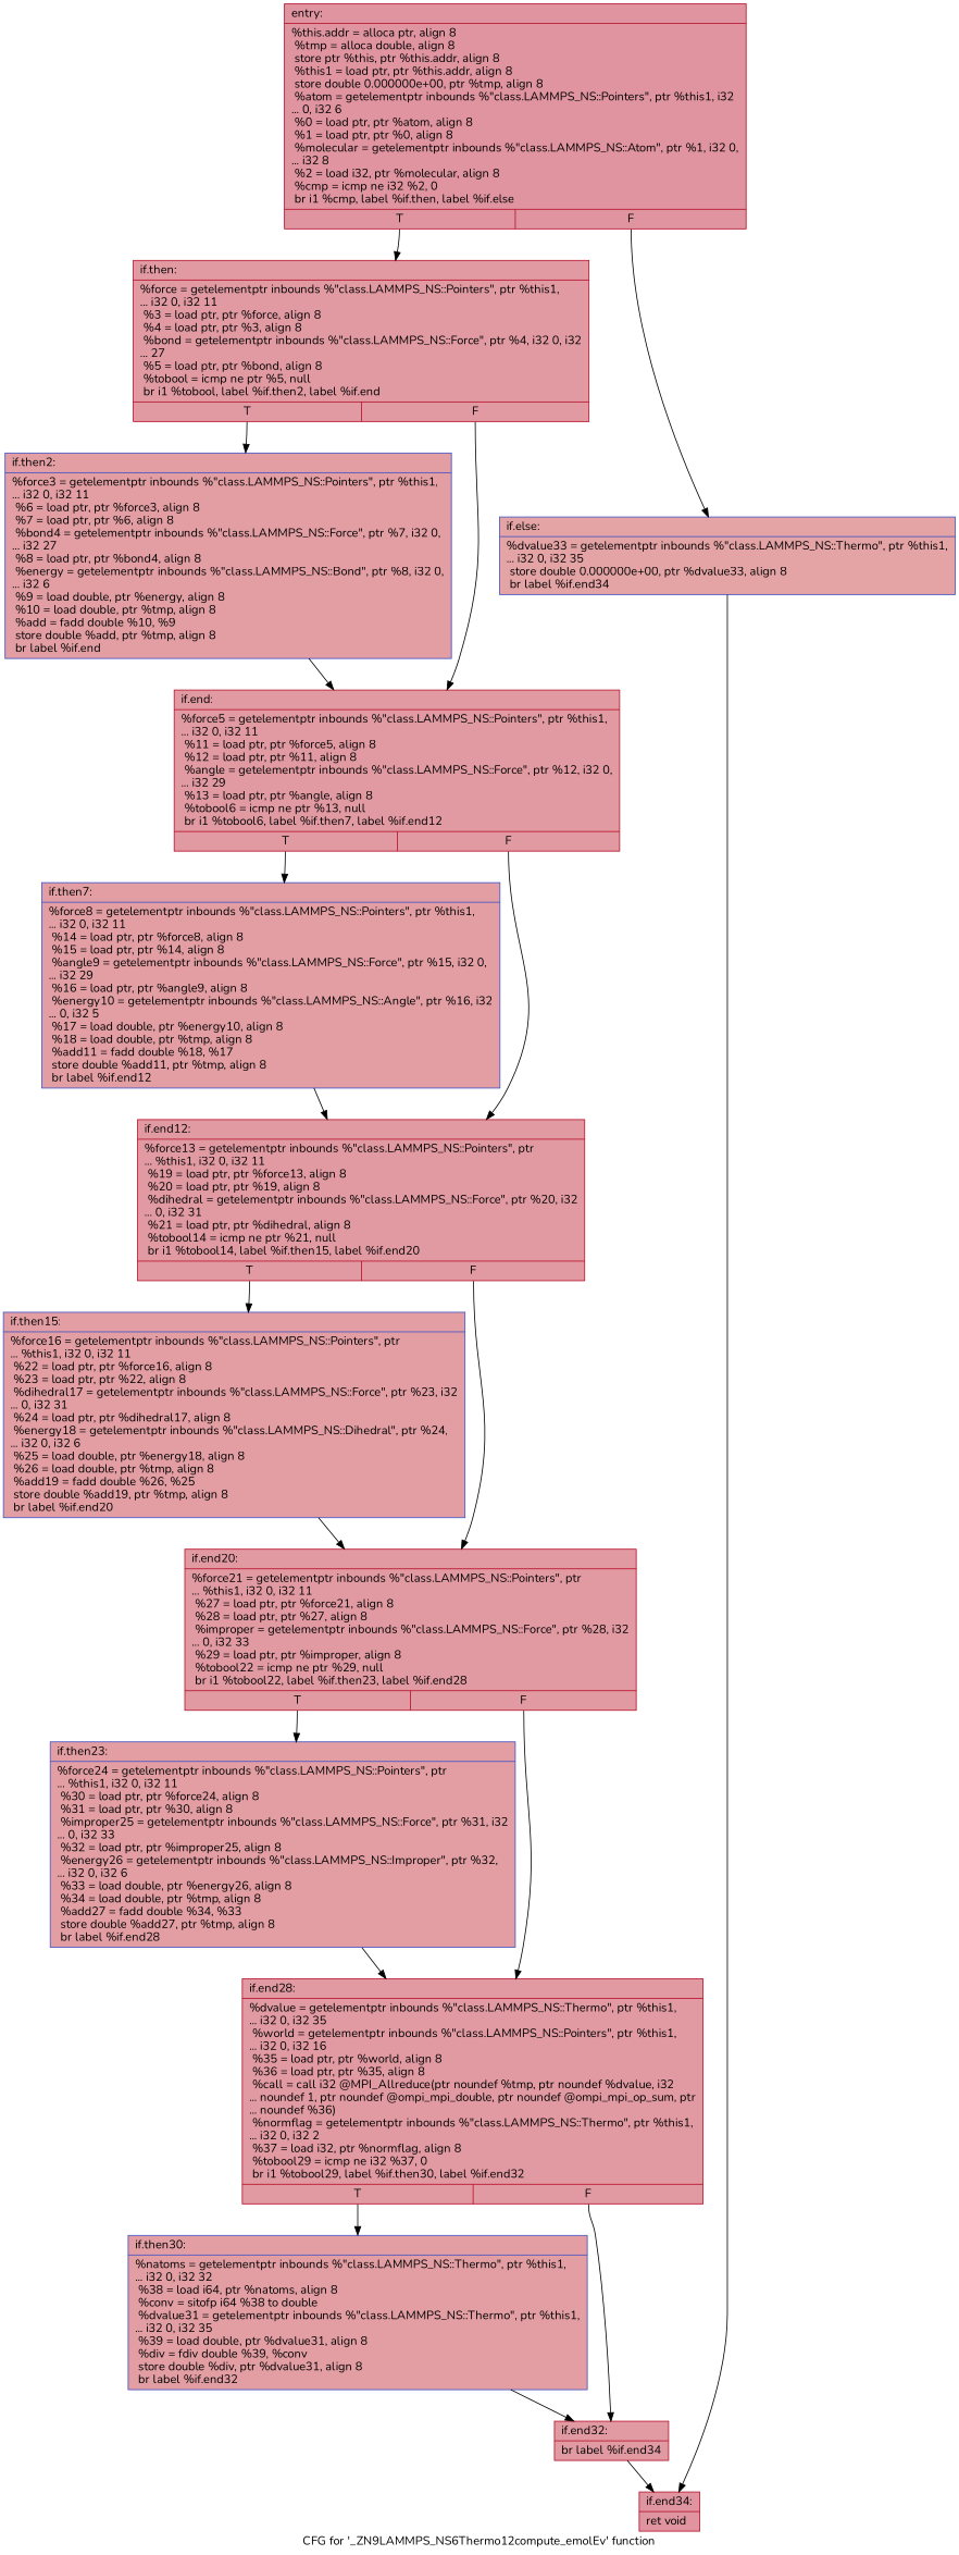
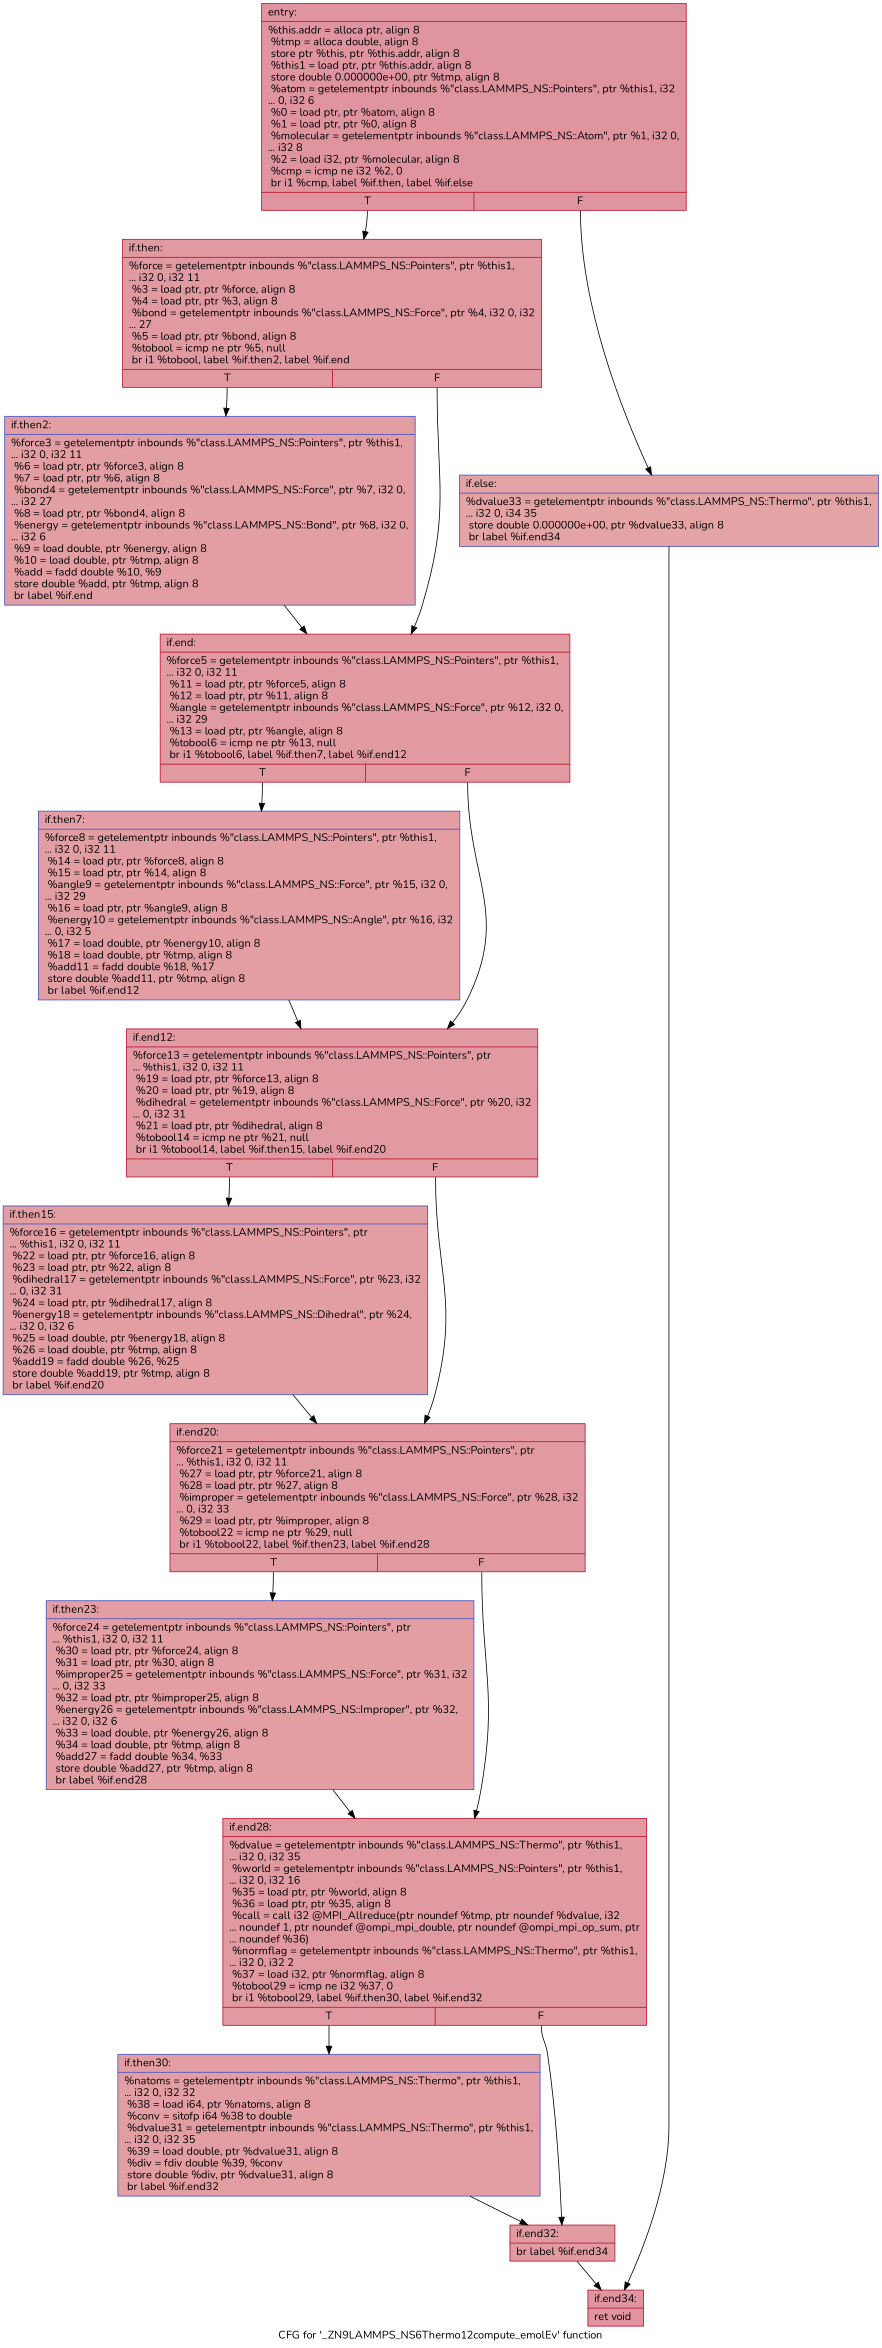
  digraph {
    label="CFG for '_ZN9LAMMPS_NS6Thermo12compute_emolEv' function"
    fontname=Nunito
    node [color="#b70d28ff" fillcolor="#bb1b2c70" fontname=Nunito shape=record style=filled]
    edge [fontname=Nunito]
    n1 [fillcolor="#b70d2870" label="{entry:\l|  %this.addr = alloca ptr, align 8\l  %tmp = alloca double, align 8\l  store ptr %this, ptr %this.addr, align 8\l  %this1 = load ptr, ptr %this.addr, align 8\l  store double 0.000000e+00, ptr %tmp, align 8\l  %atom = getelementptr inbounds %\"class.LAMMPS_NS::Pointers\", ptr %this1, i32\l... 0, i32 6\l  %0 = load ptr, ptr %atom, align 8\l  %1 = load ptr, ptr %0, align 8\l  %molecular = getelementptr inbounds %\"class.LAMMPS_NS::Atom\", ptr %1, i32 0,\l... i32 8\l  %2 = load i32, ptr %molecular, align 8\l  %cmp = icmp ne i32 %2, 0\l  br i1 %cmp, label %if.then, label %if.else\l|{<s0>T|<s1>F}}"]
    n2 [label="{if.then:\l|  %force = getelementptr inbounds %\"class.LAMMPS_NS::Pointers\", ptr %this1,\l... i32 0, i32 11\l  %3 = load ptr, ptr %force, align 8\l  %4 = load ptr, ptr %3, align 8\l  %bond = getelementptr inbounds %\"class.LAMMPS_NS::Force\", ptr %4, i32 0, i32\l... 27\l  %5 = load ptr, ptr %bond, align 8\l  %tobool = icmp ne ptr %5, null\l  br i1 %tobool, label %if.then2, label %if.end\l|{<s0>T|<s1>F}}"]
-   n3 [color="#3d50c3ff" fillcolor="#c32e3170" label="{if.else:\l|  %dvalue33 = getelementptr inbounds %\"class.LAMMPS_NS::Thermo\", ptr %this1,\l... i32 0, i32 35\l  store double 0.000000e+00, ptr %dvalue33, align 8\l  br label %if.end34\l}"]
+   n3 [color="#3d50c3ff" fillcolor="#c32e3170" label="{if.else:\l|  %dvalue33 = getelementptr inbounds %\"class.LAMMPS_NS::Thermo\", ptr %this1,\l... i32 0, i34 35\l  store double 0.000000e+00, ptr %dvalue33, align 8\l  br label %if.end34\l}"]
    n4 [color="#3d50c3ff" fillcolor="#be242e70" label="{if.then2:\l|  %force3 = getelementptr inbounds %\"class.LAMMPS_NS::Pointers\", ptr %this1,\l... i32 0, i32 11\l  %6 = load ptr, ptr %force3, align 8\l  %7 = load ptr, ptr %6, align 8\l  %bond4 = getelementptr inbounds %\"class.LAMMPS_NS::Force\", ptr %7, i32 0,\l... i32 27\l  %8 = load ptr, ptr %bond4, align 8\l  %energy = getelementptr inbounds %\"class.LAMMPS_NS::Bond\", ptr %8, i32 0,\l... i32 6\l  %9 = load double, ptr %energy, align 8\l  %10 = load double, ptr %tmp, align 8\l  %add = fadd double %10, %9\l  store double %add, ptr %tmp, align 8\l  br label %if.end\l}"]
    n5 [label="{if.end:\l|  %force5 = getelementptr inbounds %\"class.LAMMPS_NS::Pointers\", ptr %this1,\l... i32 0, i32 11\l  %11 = load ptr, ptr %force5, align 8\l  %12 = load ptr, ptr %11, align 8\l  %angle = getelementptr inbounds %\"class.LAMMPS_NS::Force\", ptr %12, i32 0,\l... i32 29\l  %13 = load ptr, ptr %angle, align 8\l  %tobool6 = icmp ne ptr %13, null\l  br i1 %tobool6, label %if.then7, label %if.end12\l|{<s0>T|<s1>F}}"]
    n6 [fillcolor="#b70d2870" label="{if.end34:\l|  ret void\l}"]
    n7 [color="#3d50c3ff" fillcolor="#be242e70" label="{if.then7:\l|  %force8 = getelementptr inbounds %\"class.LAMMPS_NS::Pointers\", ptr %this1,\l... i32 0, i32 11\l  %14 = load ptr, ptr %force8, align 8\l  %15 = load ptr, ptr %14, align 8\l  %angle9 = getelementptr inbounds %\"class.LAMMPS_NS::Force\", ptr %15, i32 0,\l... i32 29\l  %16 = load ptr, ptr %angle9, align 8\l  %energy10 = getelementptr inbounds %\"class.LAMMPS_NS::Angle\", ptr %16, i32\l... 0, i32 5\l  %17 = load double, ptr %energy10, align 8\l  %18 = load double, ptr %tmp, align 8\l  %add11 = fadd double %18, %17\l  store double %add11, ptr %tmp, align 8\l  br label %if.end12\l}"]
    n8 [label="{if.end12:\l|  %force13 = getelementptr inbounds %\"class.LAMMPS_NS::Pointers\", ptr\l... %this1, i32 0, i32 11\l  %19 = load ptr, ptr %force13, align 8\l  %20 = load ptr, ptr %19, align 8\l  %dihedral = getelementptr inbounds %\"class.LAMMPS_NS::Force\", ptr %20, i32\l... 0, i32 31\l  %21 = load ptr, ptr %dihedral, align 8\l  %tobool14 = icmp ne ptr %21, null\l  br i1 %tobool14, label %if.then15, label %if.end20\l|{<s0>T|<s1>F}}"]
    n9 [color="#3d50c3ff" fillcolor="#be242e70" label="{if.then15:\l|  %force16 = getelementptr inbounds %\"class.LAMMPS_NS::Pointers\", ptr\l... %this1, i32 0, i32 11\l  %22 = load ptr, ptr %force16, align 8\l  %23 = load ptr, ptr %22, align 8\l  %dihedral17 = getelementptr inbounds %\"class.LAMMPS_NS::Force\", ptr %23, i32\l... 0, i32 31\l  %24 = load ptr, ptr %dihedral17, align 8\l  %energy18 = getelementptr inbounds %\"class.LAMMPS_NS::Dihedral\", ptr %24,\l... i32 0, i32 6\l  %25 = load double, ptr %energy18, align 8\l  %26 = load double, ptr %tmp, align 8\l  %add19 = fadd double %26, %25\l  store double %add19, ptr %tmp, align 8\l  br label %if.end20\l}"]
    n10 [label="{if.end20:\l|  %force21 = getelementptr inbounds %\"class.LAMMPS_NS::Pointers\", ptr\l... %this1, i32 0, i32 11\l  %27 = load ptr, ptr %force21, align 8\l  %28 = load ptr, ptr %27, align 8\l  %improper = getelementptr inbounds %\"class.LAMMPS_NS::Force\", ptr %28, i32\l... 0, i32 33\l  %29 = load ptr, ptr %improper, align 8\l  %tobool22 = icmp ne ptr %29, null\l  br i1 %tobool22, label %if.then23, label %if.end28\l|{<s0>T|<s1>F}}"]
    n11 [color="#3d50c3ff" fillcolor="#be242e70" label="{if.then23:\l|  %force24 = getelementptr inbounds %\"class.LAMMPS_NS::Pointers\", ptr\l... %this1, i32 0, i32 11\l  %30 = load ptr, ptr %force24, align 8\l  %31 = load ptr, ptr %30, align 8\l  %improper25 = getelementptr inbounds %\"class.LAMMPS_NS::Force\", ptr %31, i32\l... 0, i32 33\l  %32 = load ptr, ptr %improper25, align 8\l  %energy26 = getelementptr inbounds %\"class.LAMMPS_NS::Improper\", ptr %32,\l... i32 0, i32 6\l  %33 = load double, ptr %energy26, align 8\l  %34 = load double, ptr %tmp, align 8\l  %add27 = fadd double %34, %33\l  store double %add27, ptr %tmp, align 8\l  br label %if.end28\l}"]
    n12 [label="{if.end28:\l|  %dvalue = getelementptr inbounds %\"class.LAMMPS_NS::Thermo\", ptr %this1,\l... i32 0, i32 35\l  %world = getelementptr inbounds %\"class.LAMMPS_NS::Pointers\", ptr %this1,\l... i32 0, i32 16\l  %35 = load ptr, ptr %world, align 8\l  %36 = load ptr, ptr %35, align 8\l  %call = call i32 @MPI_Allreduce(ptr noundef %tmp, ptr noundef %dvalue, i32\l... noundef 1, ptr noundef @ompi_mpi_double, ptr noundef @ompi_mpi_op_sum, ptr\l... noundef %36)\l  %normflag = getelementptr inbounds %\"class.LAMMPS_NS::Thermo\", ptr %this1,\l... i32 0, i32 2\l  %37 = load i32, ptr %normflag, align 8\l  %tobool29 = icmp ne i32 %37, 0\l  br i1 %tobool29, label %if.then30, label %if.end32\l|{<s0>T|<s1>F}}"]
    n13 [color="#3d50c3ff" fillcolor="#be242e70" label="{if.then30:\l|  %natoms = getelementptr inbounds %\"class.LAMMPS_NS::Thermo\", ptr %this1,\l... i32 0, i32 32\l  %38 = load i64, ptr %natoms, align 8\l  %conv = sitofp i64 %38 to double\l  %dvalue31 = getelementptr inbounds %\"class.LAMMPS_NS::Thermo\", ptr %this1,\l... i32 0, i32 35\l  %39 = load double, ptr %dvalue31, align 8\l  %div = fdiv double %39, %conv\l  store double %div, ptr %dvalue31, align 8\l  br label %if.end32\l}"]
    n14 [label="{if.end32:\l|  br label %if.end34\l}"]
    n1 -> n2 [tailport=s0]
    n1 -> n3 [tailport=s1]
    n2 -> n4 [tailport=s0]
    n2 -> n5 [tailport=s1]
    n3 -> n6
    n4 -> n5
    n5 -> n7 [tailport=s0]
    n5 -> n8 [tailport=s1]
    n7 -> n8
    n8 -> n9 [tailport=s0]
    n8 -> n10 [tailport=s1]
    n9 -> n10
    n10 -> n11 [tailport=s0]
    n10 -> n12 [tailport=s1]
    n11 -> n12
    n12 -> n13 [tailport=s0]
    n12 -> n14 [tailport=s1]
    n13 -> n14
    n14 -> n6
  }
